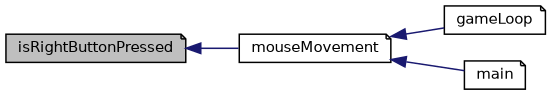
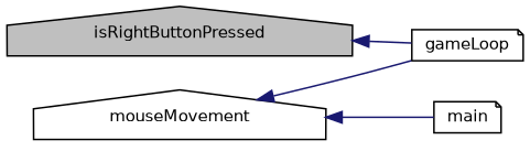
  digraph {
    rankdir=LR
    node [color=black fillcolor=white fontname=Helvetica fontsize=10 shape=house style=filled]
    edge [color=midnightblue dir=back fontname=Helvetica fontsize=10 labelfontname=Helvetica labelfontsize=10 style=solid]
-   n1 [fillcolor=grey75 fontcolor=black height=0.2 label=isRightButtonPressed shape=note width=0.4]
-   n2 [height=0.2 label=mouseMovement shape=note width=0.4]
+   n1 [fillcolor=grey75 fontcolor=black height=0.2 label=isRightButtonPressed width=0.4]
+   n2 [height=0.2 label=mouseMovement width=0.4]
    n3 [height=0.2 label=gameLoop shape=note width=0.4]
    n4 [height=0.2 label=main shape=note width=0.4]
-   n1 -> n2
+   n1 -> n3
    n2 -> n3
    n2 -> n4
  }
